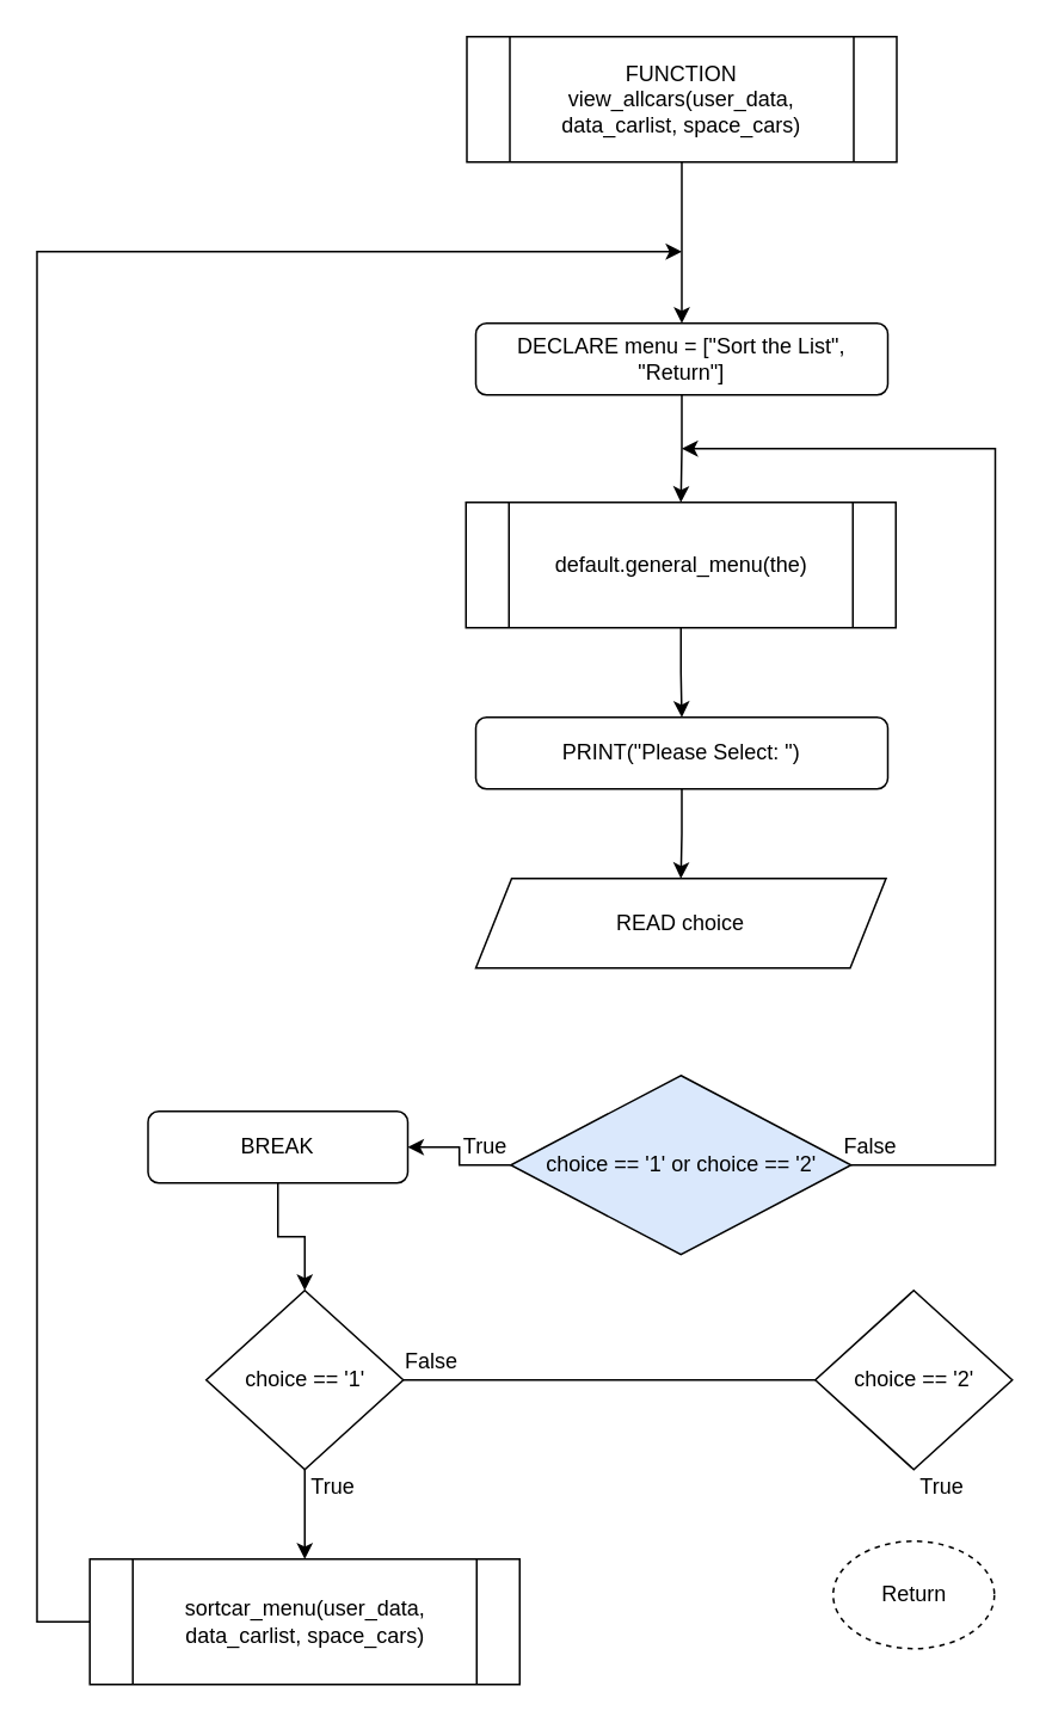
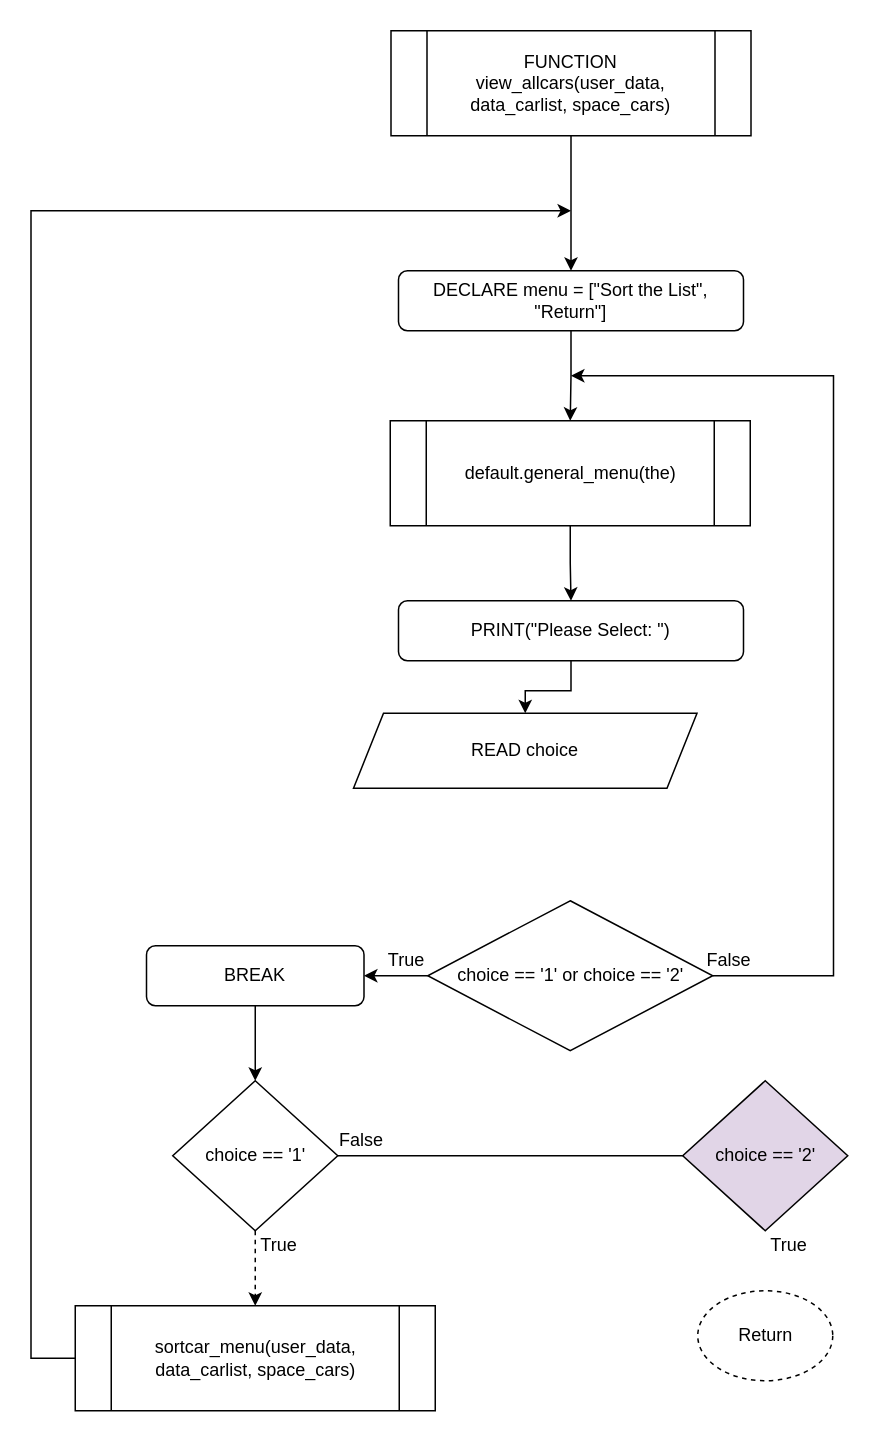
  <mxCell id="0" />
  <mxCell id="1" parent="0" />
  <mxCell id="2" value="" style="edgeStyle=orthogonalEdgeStyle;rounded=0;orthogonalLoop=1;jettySize=auto;html=1;endArrow=classic;endFill=1;" parent="1" source="3" target="21" edge="1"><mxGeometry relative="1" as="geometry" /></mxCell>
  <mxCell id="3" value="DECLARE menu = [&quot;Sort the List&quot;, &quot;Return&quot;]" style="rounded=1;whiteSpace=wrap;html=1;" parent="1" vertex="1"><mxGeometry x="265" y="180" width="230" height="40" as="geometry" /></mxCell>
  <mxCell id="4" value="" style="edgeStyle=orthogonalEdgeStyle;rounded=0;orthogonalLoop=1;jettySize=auto;html=1;" parent="1" source="5" target="6" edge="1"><mxGeometry relative="1" as="geometry" /></mxCell>
  <mxCell id="5" value="PRINT(&quot;Please Select: &quot;)" style="rounded=1;whiteSpace=wrap;html=1;" parent="1" vertex="1"><mxGeometry x="265" y="400" width="230" height="40" as="geometry" /></mxCell>
- <mxCell id="6" value="READ choice" style="shape=parallelogram;perimeter=parallelogramPerimeter;whiteSpace=wrap;html=1;fixedSize=1;" parent="1" vertex="1"><mxGeometry x="265" y="490" width="229" height="50" as="geometry" /></mxCell>
+ <mxCell id="6" value="READ choice" style="shape=parallelogram;perimeter=parallelogramPerimeter;whiteSpace=wrap;html=1;fixedSize=1;" parent="1" vertex="1"><mxGeometry x="235" y="475" width="229" height="50" as="geometry" /></mxCell>
  <mxCell id="7" style="edgeStyle=orthogonalEdgeStyle;rounded=0;orthogonalLoop=1;jettySize=auto;html=1;" parent="1" source="9" edge="1"><mxGeometry relative="1" as="geometry"><Array as="points"><mxPoint x="555" y="650" /><mxPoint x="555" y="250" /></Array><mxPoint x="380" y="250" as="targetPoint" /></mxGeometry></mxCell>
  <mxCell id="8" value="" style="edgeStyle=orthogonalEdgeStyle;rounded=0;orthogonalLoop=1;jettySize=auto;html=1;" edge="1" parent="1" source="9" target="27"><mxGeometry relative="1" as="geometry" /></mxCell>
- <mxCell id="9" value="choice == '1' or choice == '2'" style="rhombus;whiteSpace=wrap;html=1;fillColor=#dae8fc;" parent="1" vertex="1"><mxGeometry x="284.5" y="600" width="190" height="100" as="geometry" /></mxCell>
+ <mxCell id="9" value="choice == '1' or choice == '2'" style="rhombus;whiteSpace=wrap;html=1;" parent="1" vertex="1"><mxGeometry x="284.5" y="600" width="190" height="100" as="geometry" /></mxCell>
  <mxCell id="10" style="edgeStyle=orthogonalEdgeStyle;rounded=0;orthogonalLoop=1;jettySize=auto;html=1;entryX=0;entryY=0.5;entryDx=0;entryDy=0;endArrow=none;" parent="1" source="12" target="13" edge="1"><mxGeometry relative="1" as="geometry" /></mxCell>
- <mxCell id="11" value="" style="edgeStyle=orthogonalEdgeStyle;rounded=0;orthogonalLoop=1;jettySize=auto;html=1;endArrow=classic;endFill=1;" parent="1" source="12" target="23" edge="1"><mxGeometry relative="1" as="geometry" /></mxCell>
+ <mxCell id="11" value="" style="edgeStyle=orthogonalEdgeStyle;rounded=0;orthogonalLoop=1;jettySize=auto;html=1;endArrow=classic;endFill=1;dashed=1;" parent="1" source="12" target="23" edge="1"><mxGeometry relative="1" as="geometry" /></mxCell>
  <mxCell id="12" value="choice == '1'" style="rhombus;whiteSpace=wrap;html=1;" parent="1" vertex="1"><mxGeometry x="114.5" y="720" width="110" height="100" as="geometry" /></mxCell>
- <mxCell id="13" value="choice == '2'" style="rhombus;whiteSpace=wrap;html=1;" parent="1" vertex="1"><mxGeometry x="454.5" y="720" width="110" height="100" as="geometry" /></mxCell>
+ <mxCell id="13" value="choice == '2'" style="rhombus;whiteSpace=wrap;html=1;fillColor=#e1d5e7;" parent="1" vertex="1"><mxGeometry x="454.5" y="720" width="110" height="100" as="geometry" /></mxCell>
  <mxCell id="14" value="Return" style="ellipse;whiteSpace=wrap;html=1;dashed=1;" parent="1" vertex="1"><mxGeometry x="464.5" y="860" width="90" height="60" as="geometry" /></mxCell>
  <mxCell id="15" value="False" style="text;html=1;align=center;verticalAlign=middle;resizable=0;points=[];autosize=1;strokeColor=none;" parent="1" vertex="1"><mxGeometry x="220" y="750" width="40" height="20" as="geometry" /></mxCell>
  <mxCell id="16" value="True" style="text;html=1;align=center;verticalAlign=middle;resizable=0;points=[];autosize=1;strokeColor=none;" parent="1" vertex="1"><mxGeometry x="165" y="820" width="40" height="20" as="geometry" /></mxCell>
  <mxCell id="17" value="True" style="text;html=1;align=center;verticalAlign=middle;resizable=0;points=[];autosize=1;strokeColor=none;" parent="1" vertex="1"><mxGeometry x="504.5" y="820" width="40" height="20" as="geometry" /></mxCell>
  <mxCell id="18" value="True" style="text;html=1;align=center;verticalAlign=middle;resizable=0;points=[];autosize=1;strokeColor=none;" parent="1" vertex="1"><mxGeometry x="249.5" y="630" width="40" height="20" as="geometry" /></mxCell>
  <mxCell id="19" value="False" style="text;html=1;align=center;verticalAlign=middle;resizable=0;points=[];autosize=1;strokeColor=none;" parent="1" vertex="1"><mxGeometry x="464.5" y="630" width="40" height="20" as="geometry" /></mxCell>
  <mxCell id="20" value="" style="edgeStyle=orthogonalEdgeStyle;rounded=0;orthogonalLoop=1;jettySize=auto;html=1;endArrow=classic;endFill=1;" parent="1" source="21" target="5" edge="1"><mxGeometry relative="1" as="geometry" /></mxCell>
  <mxCell id="21" value="default.general_menu(the)" style="shape=process;whiteSpace=wrap;html=1;backgroundOutline=1;" parent="1" vertex="1"><mxGeometry x="259.5" y="280" width="240" height="70" as="geometry" /></mxCell>
  <mxCell id="22" style="edgeStyle=orthogonalEdgeStyle;rounded=0;orthogonalLoop=1;jettySize=auto;html=1;endArrow=classic;endFill=1;" parent="1" edge="1"><mxGeometry relative="1" as="geometry"><mxPoint x="380" y="140" as="targetPoint" /><mxPoint x="54.5" y="905" as="sourcePoint" /><Array as="points"><mxPoint x="20" y="905" /><mxPoint x="20" y="140" /></Array></mxGeometry></mxCell>
  <mxCell id="23" value="sortcar_menu(user_data, data_carlist, space_cars)" style="shape=process;whiteSpace=wrap;html=1;backgroundOutline=1;" parent="1" vertex="1"><mxGeometry x="49.5" y="870" width="240" height="70" as="geometry" /></mxCell>
  <mxCell id="24" value="" style="edgeStyle=orthogonalEdgeStyle;rounded=0;orthogonalLoop=1;jettySize=auto;html=1;endArrow=classic;endFill=1;" parent="1" source="25" target="3" edge="1"><mxGeometry relative="1" as="geometry" /></mxCell>
  <mxCell id="25" value="FUNCTION view_allcars(user_data, data_carlist, space_cars)" style="shape=process;whiteSpace=wrap;html=1;backgroundOutline=1;" parent="1" vertex="1"><mxGeometry x="260" y="20" width="240" height="70" as="geometry" /></mxCell>
  <mxCell id="26" value="" style="edgeStyle=orthogonalEdgeStyle;rounded=0;orthogonalLoop=1;jettySize=auto;html=1;" edge="1" parent="1" source="27" target="12"><mxGeometry relative="1" as="geometry" /></mxCell>
- <mxCell id="27" value="BREAK" style="rounded=1;whiteSpace=wrap;html=1;" vertex="1" parent="1"><mxGeometry x="82" y="620" width="145" height="40" as="geometry" /></mxCell>
+ <mxCell id="27" value="BREAK" style="rounded=1;whiteSpace=wrap;html=1;" vertex="1" parent="1"><mxGeometry x="97" y="630" width="145" height="40" as="geometry" /></mxCell>
